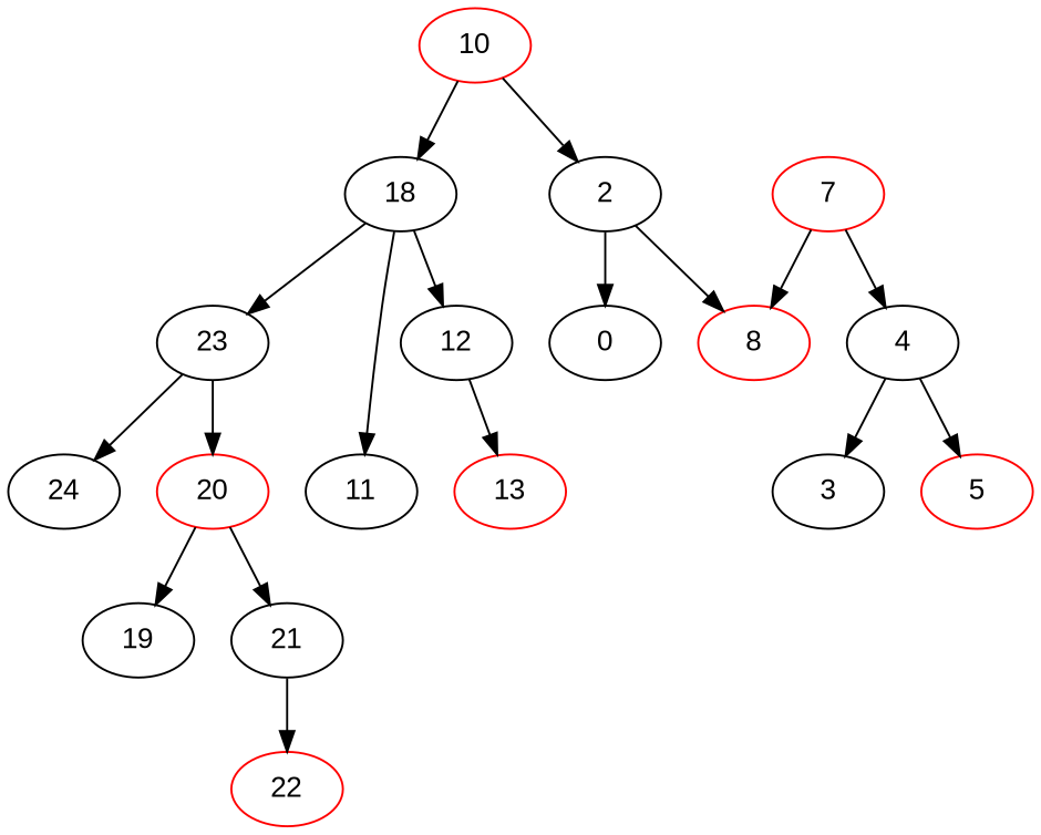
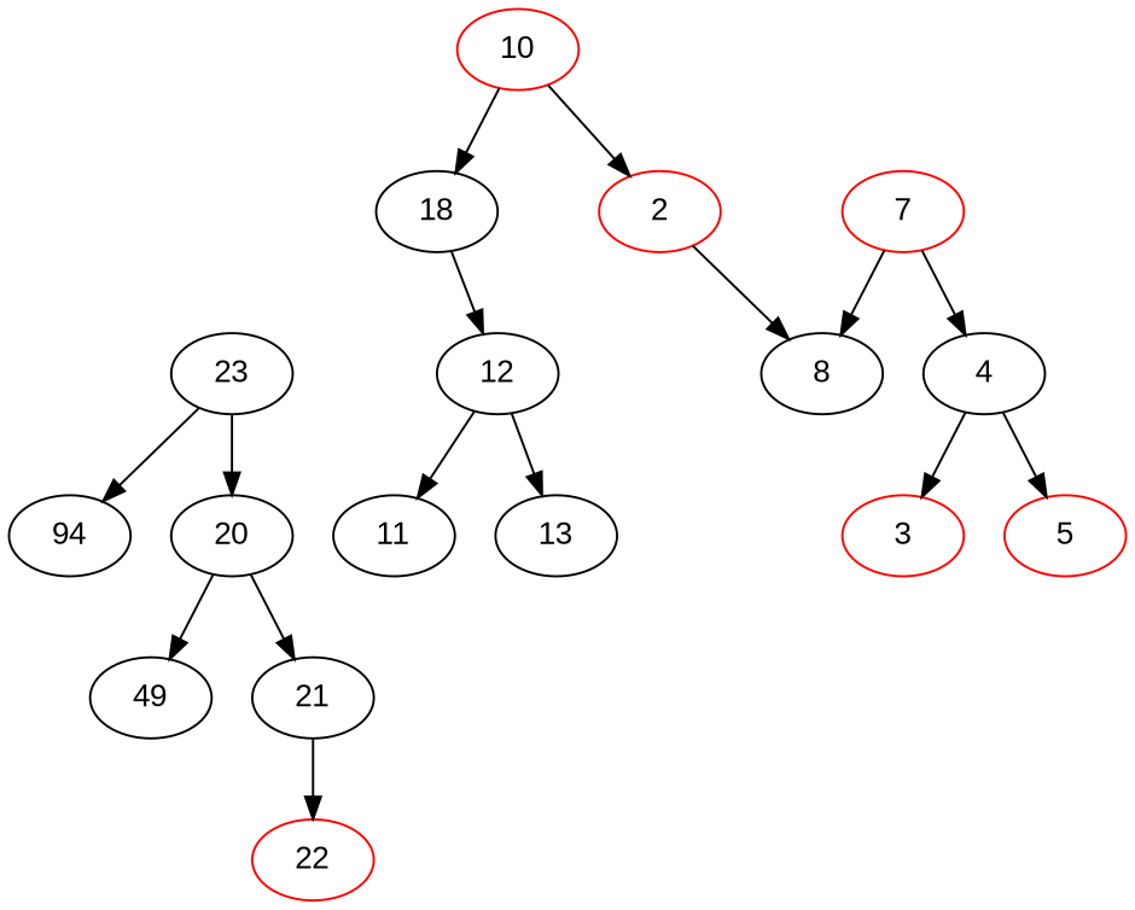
  digraph {
    fontname="Liberation Sans"
    node [color=black fontname="Liberation Sans"]
    edge [fontname="Liberation Sans"]
    10 [color=red]
-   2
+   2 [color=red]
    18
-   0
-   8 [color=red]
+   8
    12
    23
    7 [color=red]
    4
    11
-   13 [color=red]
-   20 [color=red]
-   24
-   3
+   13
+   20
+   24 [label=94]
+   3 [color=red]
    5 [color=red]
-   19
+   19 [label=49]
    21
    22 [color=red]
    10 -> 2
    10 -> 18
-   2 -> 0
    2 -> 8
    18 -> 12
-   18 -> 23
-   18 -> 11
+   12 -> 11
    12 -> 13
    23 -> 20
    23 -> 24
    7 -> 8
    7 -> 4
    4 -> 3
    4 -> 5
    20 -> 19
    20 -> 21
    21 -> 22
  }
